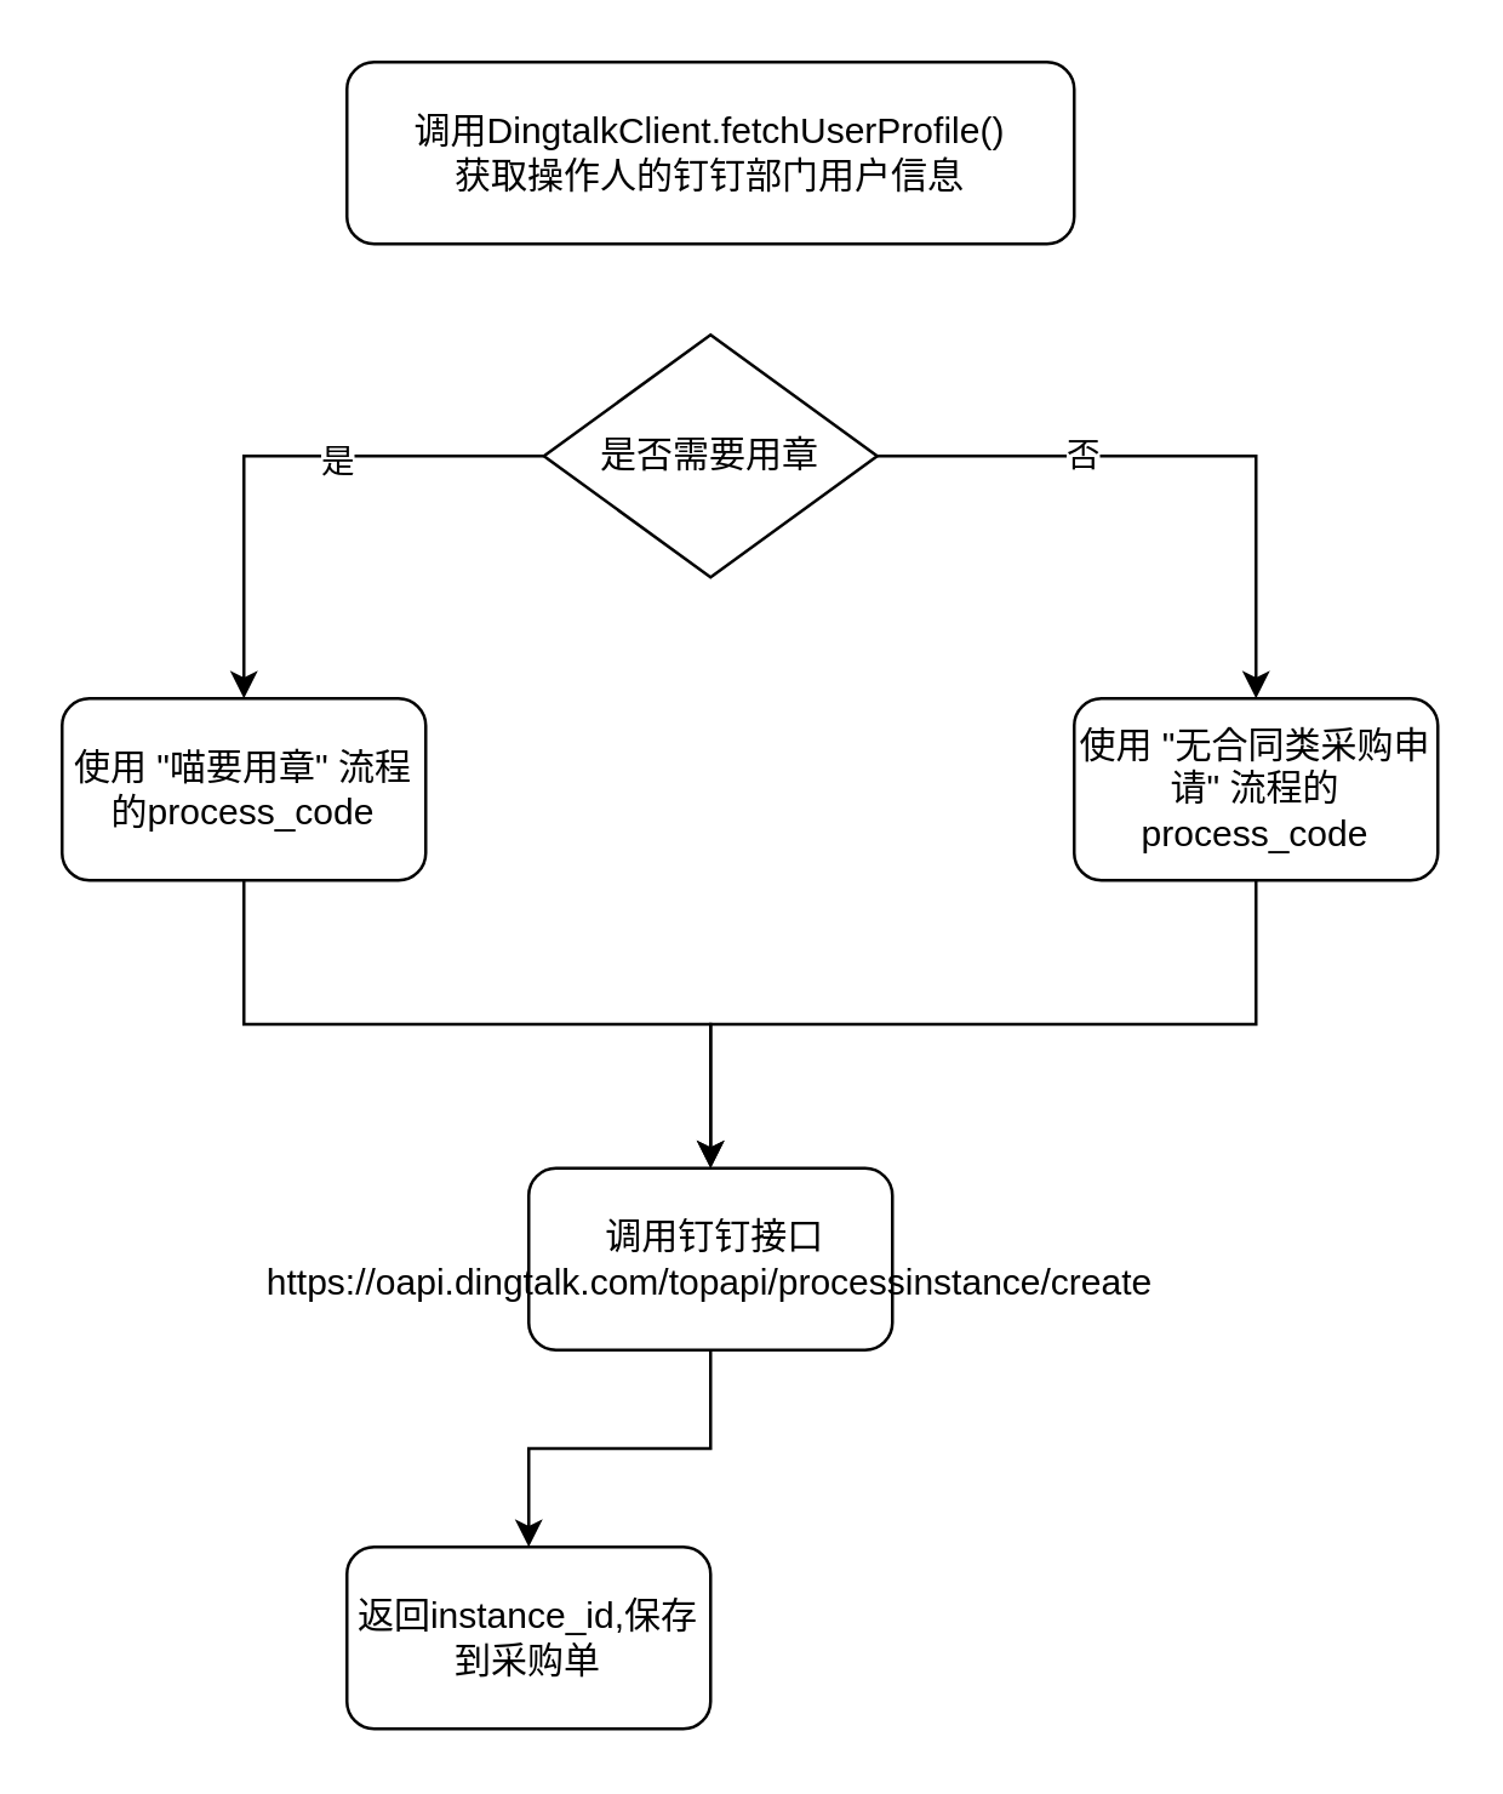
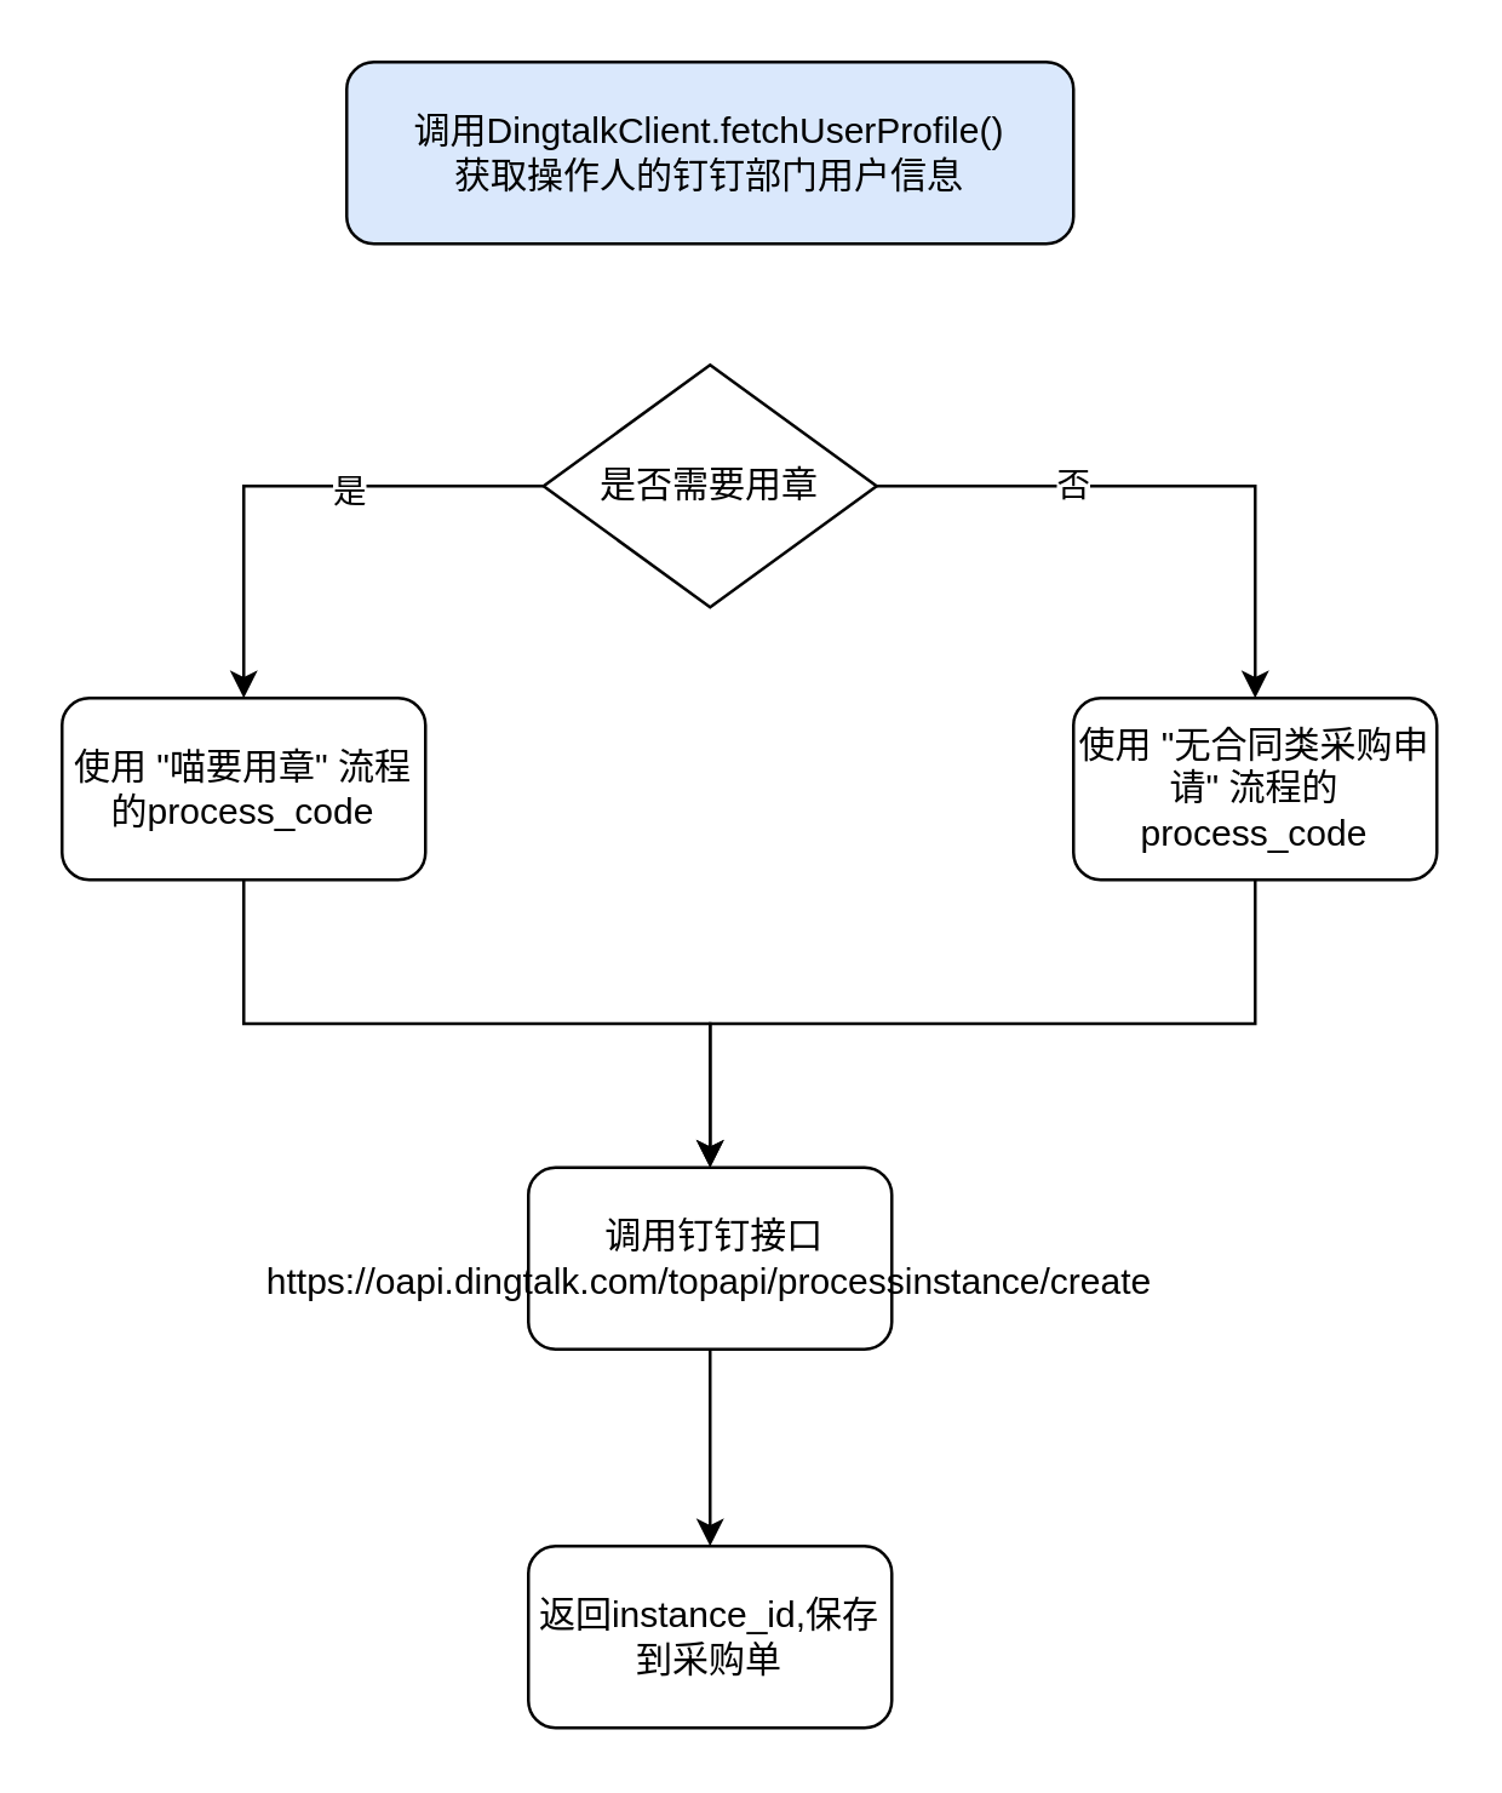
  <mxCell id="0" />
  <mxCell id="1" parent="0" />
- <mxCell id="2" value="调用DingtalkClient.fetchUserProfile()&lt;br&gt;获取操作人的钉钉部门用户信息" style="rounded=1;whiteSpace=wrap;html=1;" vertex="1" parent="1"><mxGeometry x="114" y="20" width="240" height="60" as="geometry" /></mxCell>
+ <mxCell id="2" value="调用DingtalkClient.fetchUserProfile()&lt;br&gt;获取操作人的钉钉部门用户信息" style="rounded=1;whiteSpace=wrap;html=1;fillColor=#dae8fc;" vertex="1" parent="1"><mxGeometry x="114" y="20" width="240" height="60" as="geometry" /></mxCell>
  <mxCell id="3" style="edgeStyle=orthogonalEdgeStyle;rounded=0;orthogonalLoop=1;jettySize=auto;html=1;exitX=0;exitY=0.5;exitDx=0;exitDy=0;entryX=0.5;entryY=0;entryDx=0;entryDy=0;" edge="1" parent="1" source="7" target="9"><mxGeometry relative="1" as="geometry" /></mxCell>
  <mxCell id="4" value="是" style="edgeLabel;html=1;align=center;verticalAlign=middle;resizable=0;points=[];" vertex="1" connectable="0" parent="3"><mxGeometry x="-0.231" y="1" relative="1" as="geometry"><mxPoint as="offset" /></mxGeometry></mxCell>
  <mxCell id="5" style="edgeStyle=orthogonalEdgeStyle;rounded=0;orthogonalLoop=1;jettySize=auto;html=1;exitX=1;exitY=0.5;exitDx=0;exitDy=0;entryX=0.5;entryY=0;entryDx=0;entryDy=0;" edge="1" parent="1" source="7" target="11"><mxGeometry relative="1" as="geometry" /></mxCell>
  <mxCell id="6" value="否" style="edgeLabel;html=1;align=center;verticalAlign=middle;resizable=0;points=[];" vertex="1" connectable="0" parent="5"><mxGeometry x="-0.344" y="1" relative="1" as="geometry"><mxPoint as="offset" /></mxGeometry></mxCell>
- <mxCell id="7" value="是否需要用章" style="rhombus;whiteSpace=wrap;html=1;" vertex="1" parent="1"><mxGeometry x="179" y="110" width="110" height="80" as="geometry" /></mxCell>
+ <mxCell id="7" value="是否需要用章" style="rhombus;whiteSpace=wrap;html=1;" vertex="1" parent="1"><mxGeometry x="179" y="120" width="110" height="80" as="geometry" /></mxCell>
  <mxCell id="8" style="edgeStyle=orthogonalEdgeStyle;rounded=0;orthogonalLoop=1;jettySize=auto;html=1;exitX=0.5;exitY=1;exitDx=0;exitDy=0;entryX=0.5;entryY=0;entryDx=0;entryDy=0;" edge="1" parent="1" source="9" target="13"><mxGeometry relative="1" as="geometry" /></mxCell>
  <mxCell id="9" value="使用 &quot;喵要用章&quot; 流程的process_code" style="rounded=1;whiteSpace=wrap;html=1;" vertex="1" parent="1"><mxGeometry x="20" y="230" width="120" height="60" as="geometry" /></mxCell>
  <mxCell id="10" style="edgeStyle=orthogonalEdgeStyle;rounded=0;orthogonalLoop=1;jettySize=auto;html=1;exitX=0.5;exitY=1;exitDx=0;exitDy=0;entryX=0.5;entryY=0;entryDx=0;entryDy=0;" edge="1" parent="1" source="11" target="13"><mxGeometry relative="1" as="geometry" /></mxCell>
  <mxCell id="11" value="使用 &quot;无合同类采购申请&quot; 流程的process_code&lt;br&gt;" style="rounded=1;whiteSpace=wrap;html=1;" vertex="1" parent="1"><mxGeometry x="354" y="230" width="120" height="60" as="geometry" /></mxCell>
  <mxCell id="12" style="edgeStyle=orthogonalEdgeStyle;rounded=0;orthogonalLoop=1;jettySize=auto;html=1;exitX=0.5;exitY=1;exitDx=0;exitDy=0;entryX=0.5;entryY=0;entryDx=0;entryDy=0;" edge="1" parent="1" source="13" target="14"><mxGeometry relative="1" as="geometry" /></mxCell>
  <mxCell id="13" value="&lt;span&gt;&amp;nbsp;调用钉钉接口&lt;/span&gt;&lt;br&gt;&lt;span&gt;https://oapi.dingtalk.com/topapi/processinstance/create&lt;/span&gt;" style="rounded=1;whiteSpace=wrap;html=1;" vertex="1" parent="1"><mxGeometry x="174" y="385" width="120" height="60" as="geometry" /></mxCell>
- <mxCell id="14" value="返回instance_id,保存到采购单" style="rounded=1;whiteSpace=wrap;html=1;" vertex="1" parent="1"><mxGeometry x="114" y="510" width="120" height="60" as="geometry" /></mxCell>
+ <mxCell id="14" value="返回instance_id,保存到采购单" style="rounded=1;whiteSpace=wrap;html=1;" vertex="1" parent="1"><mxGeometry x="174" y="510" width="120" height="60" as="geometry" /></mxCell>
